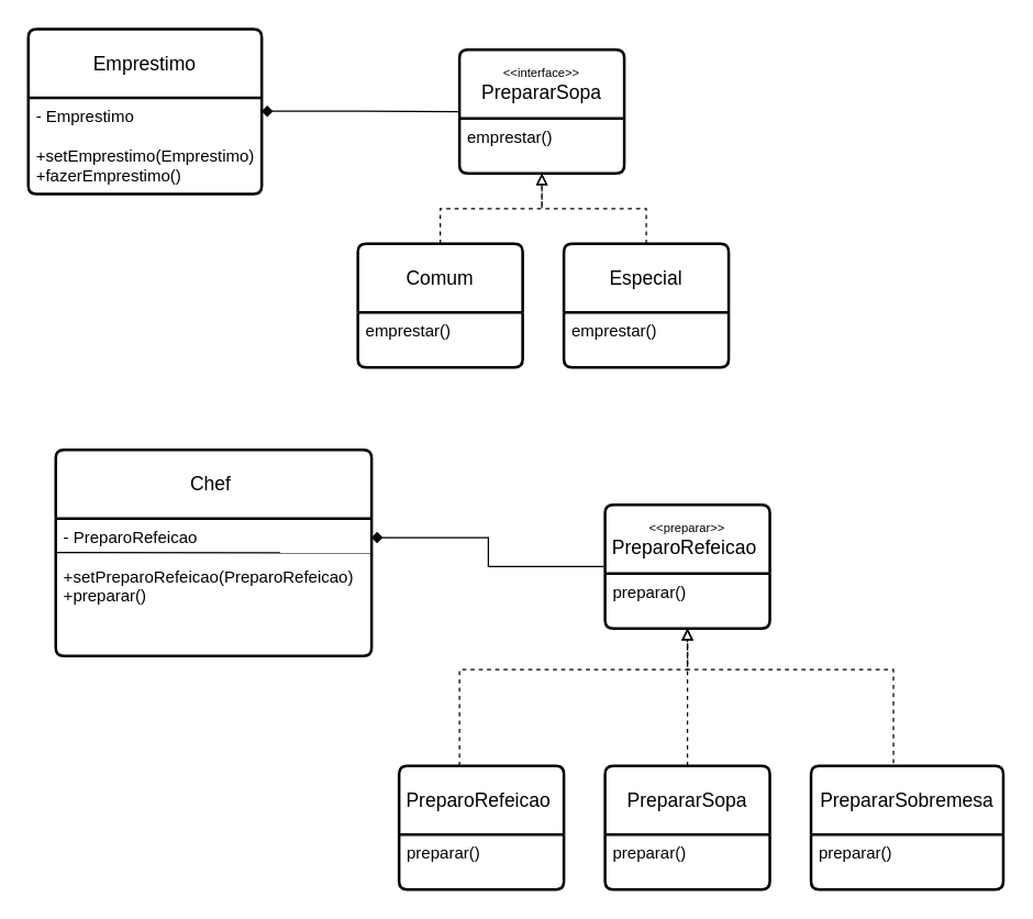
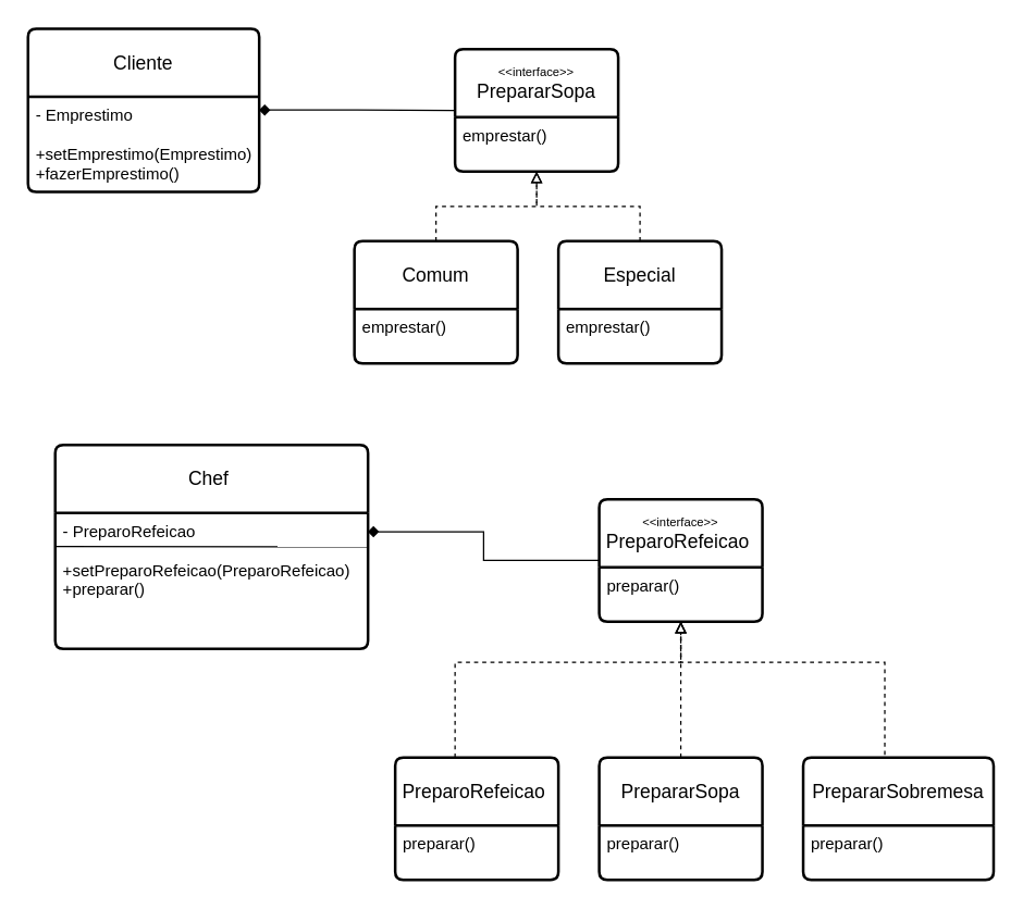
  <mxCell id="0" />
  <mxCell id="1" parent="0" />
- <mxCell id="2" value="Emprestimo" style="swimlane;childLayout=stackLayout;horizontal=1;startSize=50;horizontalStack=0;rounded=1;fontSize=14;fontStyle=0;strokeWidth=2;resizeParent=0;resizeLast=1;shadow=0;dashed=0;align=center;arcSize=4;whiteSpace=wrap;html=1;" parent="1" vertex="1"><mxGeometry x="20" y="20.75" width="170" height="120" as="geometry" /></mxCell>
+ <mxCell id="2" value="Cliente" style="swimlane;childLayout=stackLayout;horizontal=1;startSize=50;horizontalStack=0;rounded=1;fontSize=14;fontStyle=0;strokeWidth=2;resizeParent=0;resizeLast=1;shadow=0;dashed=0;align=center;arcSize=4;whiteSpace=wrap;html=1;" parent="1" vertex="1"><mxGeometry x="20" y="20.75" width="170" height="120" as="geometry" /></mxCell>
  <mxCell id="3" value="- Emprestimo&lt;div&gt;&lt;br&gt;&lt;/div&gt;&lt;div&gt;&lt;div&gt;+setEmprestimo(Emprestimo)&lt;/div&gt;&lt;div&gt;+fazerEmprestimo()&lt;/div&gt;&lt;/div&gt;" style="align=left;strokeColor=none;fillColor=none;spacingLeft=4;fontSize=12;verticalAlign=top;resizable=0;rotatable=0;part=1;html=1;" parent="2" vertex="1"><mxGeometry y="50" width="170" height="70" as="geometry" /></mxCell>
  <mxCell id="4" value="&lt;div style=&quot;font-size: 9px;&quot;&gt;&amp;lt;&amp;lt;interface&amp;gt;&amp;gt;&lt;/div&gt;PrepararSopa" style="swimlane;childLayout=stackLayout;horizontal=1;startSize=50;horizontalStack=0;rounded=1;fontSize=14;fontStyle=0;strokeWidth=2;resizeParent=0;resizeLast=1;shadow=0;dashed=0;align=center;arcSize=4;whiteSpace=wrap;html=1;" parent="1" vertex="1"><mxGeometry x="334" y="35.75" width="120" height="90" as="geometry" /></mxCell>
  <mxCell id="5" value="emprestar()" style="align=left;strokeColor=none;fillColor=none;spacingLeft=4;fontSize=12;verticalAlign=top;resizable=0;rotatable=0;part=1;html=1;" parent="4" vertex="1"><mxGeometry y="50" width="120" height="40" as="geometry" /></mxCell>
  <mxCell id="6" style="edgeStyle=orthogonalEdgeStyle;rounded=0;orthogonalLoop=1;jettySize=auto;html=1;entryX=0.5;entryY=1;entryDx=0;entryDy=0;dashed=1;endArrow=block;endFill=0;" parent="1" source="7" target="5" edge="1"><mxGeometry relative="1" as="geometry" /></mxCell>
  <mxCell id="7" value="Comum" style="swimlane;childLayout=stackLayout;horizontal=1;startSize=50;horizontalStack=0;rounded=1;fontSize=14;fontStyle=0;strokeWidth=2;resizeParent=0;resizeLast=1;shadow=0;dashed=0;align=center;arcSize=4;whiteSpace=wrap;html=1;" parent="1" vertex="1"><mxGeometry x="260" y="177" width="120" height="90" as="geometry" /></mxCell>
  <mxCell id="8" value="emprestar()" style="align=left;strokeColor=none;fillColor=none;spacingLeft=4;fontSize=12;verticalAlign=top;resizable=0;rotatable=0;part=1;html=1;" parent="7" vertex="1"><mxGeometry y="50" width="120" height="40" as="geometry" /></mxCell>
  <mxCell id="9" style="edgeStyle=orthogonalEdgeStyle;rounded=0;orthogonalLoop=1;jettySize=auto;html=1;entryX=0.5;entryY=1;entryDx=0;entryDy=0;dashed=1;endArrow=block;endFill=0;" parent="1" source="10" target="5" edge="1"><mxGeometry relative="1" as="geometry" /></mxCell>
  <mxCell id="10" value="Especial" style="swimlane;childLayout=stackLayout;horizontal=1;startSize=50;horizontalStack=0;rounded=1;fontSize=14;fontStyle=0;strokeWidth=2;resizeParent=0;resizeLast=1;shadow=0;dashed=0;align=center;arcSize=4;whiteSpace=wrap;html=1;" parent="1" vertex="1"><mxGeometry x="410" y="177" width="120" height="90" as="geometry" /></mxCell>
  <mxCell id="11" value="emprestar()" style="align=left;strokeColor=none;fillColor=none;spacingLeft=4;fontSize=12;verticalAlign=top;resizable=0;rotatable=0;part=1;html=1;" parent="10" vertex="1"><mxGeometry y="50" width="120" height="40" as="geometry" /></mxCell>
  <mxCell id="12" style="edgeStyle=orthogonalEdgeStyle;rounded=0;orthogonalLoop=1;jettySize=auto;html=1;entryX=0;entryY=0.5;entryDx=0;entryDy=0;exitX=0.999;exitY=0.139;exitDx=0;exitDy=0;exitPerimeter=0;startArrow=diamond;startFill=1;endArrow=none;endFill=0;strokeWidth=1;" parent="1" source="3" target="4" edge="1"><mxGeometry relative="1" as="geometry" /></mxCell>
  <mxCell id="13" value="Chef&amp;nbsp;" style="swimlane;childLayout=stackLayout;horizontal=1;startSize=50;horizontalStack=0;rounded=1;fontSize=14;fontStyle=0;strokeWidth=2;resizeParent=0;resizeLast=1;shadow=0;dashed=0;align=center;arcSize=4;whiteSpace=wrap;html=1;" parent="1" vertex="1"><mxGeometry x="40" y="327" width="230" height="150" as="geometry" /></mxCell>
  <mxCell id="14" value="" style="endArrow=none;html=1;rounded=0;entryX=1;entryY=0.25;entryDx=0;entryDy=0;exitX=0;exitY=0.5;exitDx=0;exitDy=0;" edge="1" parent="13" target="15"><mxGeometry width="50" height="50" relative="1" as="geometry"><mxPoint y="74.66" as="sourcePoint" /><mxPoint x="200" y="74.66" as="targetPoint" /></mxGeometry></mxCell>
  <mxCell id="15" value="- PreparoRefeicao&lt;div&gt;&lt;br&gt;&lt;/div&gt;&lt;div&gt;&lt;div&gt;+setPreparoRefeicao(PreparoRefeicao)&lt;/div&gt;&lt;div&gt;+preparar()&lt;/div&gt;&lt;/div&gt;" style="align=left;strokeColor=none;fillColor=none;spacingLeft=4;fontSize=12;verticalAlign=top;resizable=0;rotatable=0;part=1;html=1;" parent="13" vertex="1"><mxGeometry y="50" width="230" height="100" as="geometry" /></mxCell>
- <mxCell id="16" value="&lt;div style=&quot;font-size: 9px;&quot;&gt;&amp;lt;&amp;lt;preparar&amp;gt;&amp;gt;&lt;/div&gt;PreparoRefeicao&amp;nbsp;" style="swimlane;childLayout=stackLayout;horizontal=1;startSize=50;horizontalStack=0;rounded=1;fontSize=14;fontStyle=0;strokeWidth=2;resizeParent=0;resizeLast=1;shadow=0;dashed=0;align=center;arcSize=4;whiteSpace=wrap;html=1;" parent="1" vertex="1"><mxGeometry x="440" y="367" width="120" height="90" as="geometry" /></mxCell>
+ <mxCell id="16" value="&lt;div style=&quot;font-size: 9px;&quot;&gt;&amp;lt;&amp;lt;interface&amp;gt;&amp;gt;&lt;/div&gt;PreparoRefeicao&amp;nbsp;" style="swimlane;childLayout=stackLayout;horizontal=1;startSize=50;horizontalStack=0;rounded=1;fontSize=14;fontStyle=0;strokeWidth=2;resizeParent=0;resizeLast=1;shadow=0;dashed=0;align=center;arcSize=4;whiteSpace=wrap;html=1;" parent="1" vertex="1"><mxGeometry x="440" y="367" width="120" height="90" as="geometry" /></mxCell>
  <mxCell id="17" value="preparar()" style="align=left;strokeColor=none;fillColor=none;spacingLeft=4;fontSize=12;verticalAlign=top;resizable=0;rotatable=0;part=1;html=1;" parent="16" vertex="1"><mxGeometry y="50" width="120" height="40" as="geometry" /></mxCell>
  <mxCell id="18" style="edgeStyle=orthogonalEdgeStyle;rounded=0;orthogonalLoop=1;jettySize=auto;html=1;entryX=0.5;entryY=1;entryDx=0;entryDy=0;dashed=1;endArrow=block;endFill=0;" parent="1" source="19" target="17" edge="1"><mxGeometry relative="1" as="geometry"><Array as="points"><mxPoint x="334" y="487" /><mxPoint x="500" y="487" /></Array></mxGeometry></mxCell>
  <mxCell id="19" value="PreparoRefeicao&amp;nbsp;" style="swimlane;childLayout=stackLayout;horizontal=1;startSize=50;horizontalStack=0;rounded=1;fontSize=14;fontStyle=0;strokeWidth=2;resizeParent=0;resizeLast=1;shadow=0;dashed=0;align=center;arcSize=4;whiteSpace=wrap;html=1;" parent="1" vertex="1"><mxGeometry x="290" y="557" width="120" height="90" as="geometry" /></mxCell>
  <mxCell id="20" value="preparar()" style="align=left;strokeColor=none;fillColor=none;spacingLeft=4;fontSize=12;verticalAlign=top;resizable=0;rotatable=0;part=1;html=1;" parent="19" vertex="1"><mxGeometry y="50" width="120" height="40" as="geometry" /></mxCell>
  <mxCell id="21" style="edgeStyle=orthogonalEdgeStyle;rounded=0;orthogonalLoop=1;jettySize=auto;html=1;entryX=0.5;entryY=1;entryDx=0;entryDy=0;dashed=1;endArrow=block;endFill=0;" parent="1" source="22" target="17" edge="1"><mxGeometry relative="1" as="geometry" /></mxCell>
  <mxCell id="22" value="PrepararSopa" style="swimlane;childLayout=stackLayout;horizontal=1;startSize=50;horizontalStack=0;rounded=1;fontSize=14;fontStyle=0;strokeWidth=2;resizeParent=0;resizeLast=1;shadow=0;dashed=0;align=center;arcSize=4;whiteSpace=wrap;html=1;" parent="1" vertex="1"><mxGeometry x="440" y="557" width="120" height="90" as="geometry" /></mxCell>
  <mxCell id="23" value="preparar()" style="align=left;strokeColor=none;fillColor=none;spacingLeft=4;fontSize=12;verticalAlign=top;resizable=0;rotatable=0;part=1;html=1;" parent="22" vertex="1"><mxGeometry y="50" width="120" height="40" as="geometry" /></mxCell>
  <mxCell id="24" style="edgeStyle=orthogonalEdgeStyle;rounded=0;orthogonalLoop=1;jettySize=auto;html=1;entryX=0;entryY=0.5;entryDx=0;entryDy=0;exitX=0.999;exitY=0.139;exitDx=0;exitDy=0;exitPerimeter=0;startArrow=diamond;startFill=1;endArrow=none;endFill=0;strokeWidth=1;" parent="1" source="15" target="16" edge="1"><mxGeometry relative="1" as="geometry" /></mxCell>
  <mxCell id="25" style="edgeStyle=orthogonalEdgeStyle;rounded=0;orthogonalLoop=1;jettySize=auto;html=1;dashed=1;endArrow=block;endFill=0;exitX=0.5;exitY=0;exitDx=0;exitDy=0;entryX=0.5;entryY=1;entryDx=0;entryDy=0;" parent="1" source="26" target="17" edge="1"><mxGeometry relative="1" as="geometry"><mxPoint x="500" y="462" as="targetPoint" /><mxPoint x="650" y="518.25" as="sourcePoint" /><Array as="points"><mxPoint x="650" y="487" /><mxPoint x="500" y="487" /></Array></mxGeometry></mxCell>
  <mxCell id="26" value="PrepararSobremesa" style="swimlane;childLayout=stackLayout;horizontal=1;startSize=50;horizontalStack=0;rounded=1;fontSize=14;fontStyle=0;strokeWidth=2;resizeParent=0;resizeLast=1;shadow=0;dashed=0;align=center;arcSize=4;whiteSpace=wrap;html=1;" parent="1" vertex="1"><mxGeometry x="590" y="557" width="140" height="90" as="geometry" /></mxCell>
  <mxCell id="27" value="preparar()" style="align=left;strokeColor=none;fillColor=none;spacingLeft=4;fontSize=12;verticalAlign=top;resizable=0;rotatable=0;part=1;html=1;" parent="26" vertex="1"><mxGeometry y="50" width="140" height="40" as="geometry" /></mxCell>
